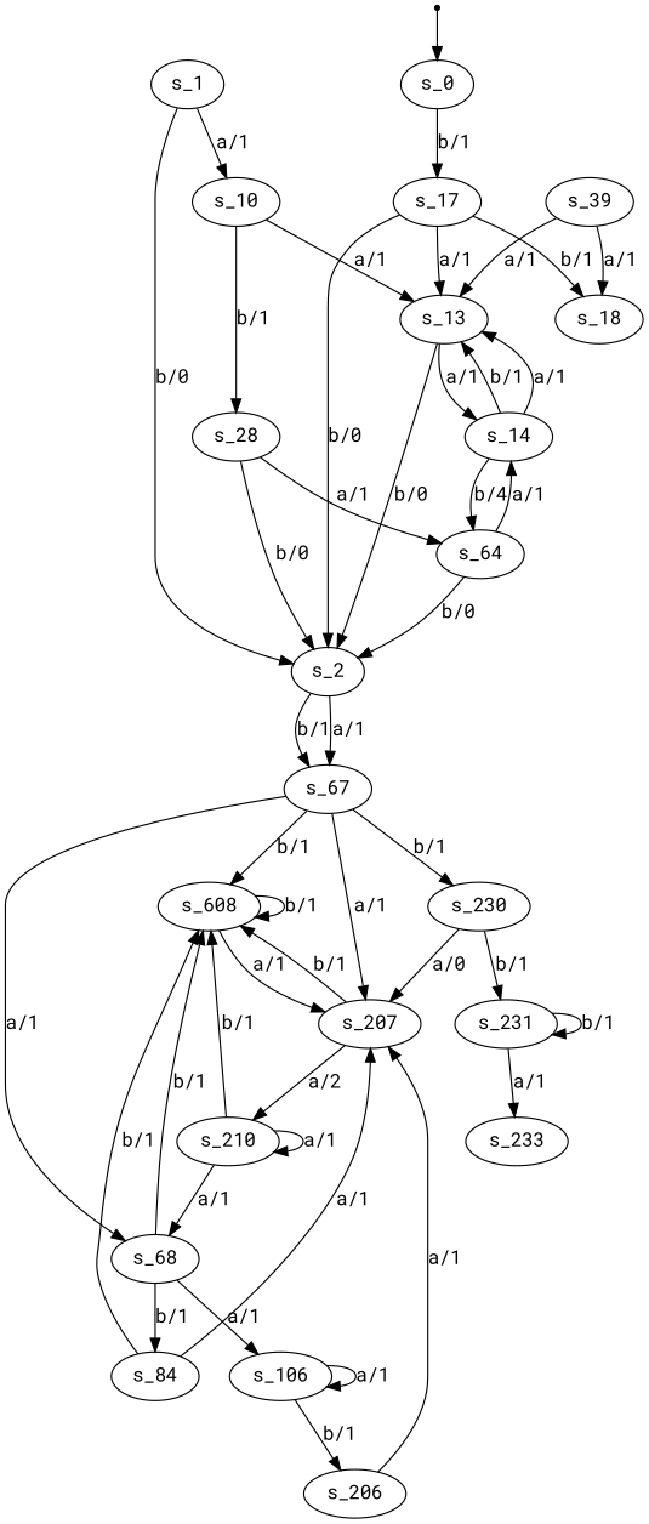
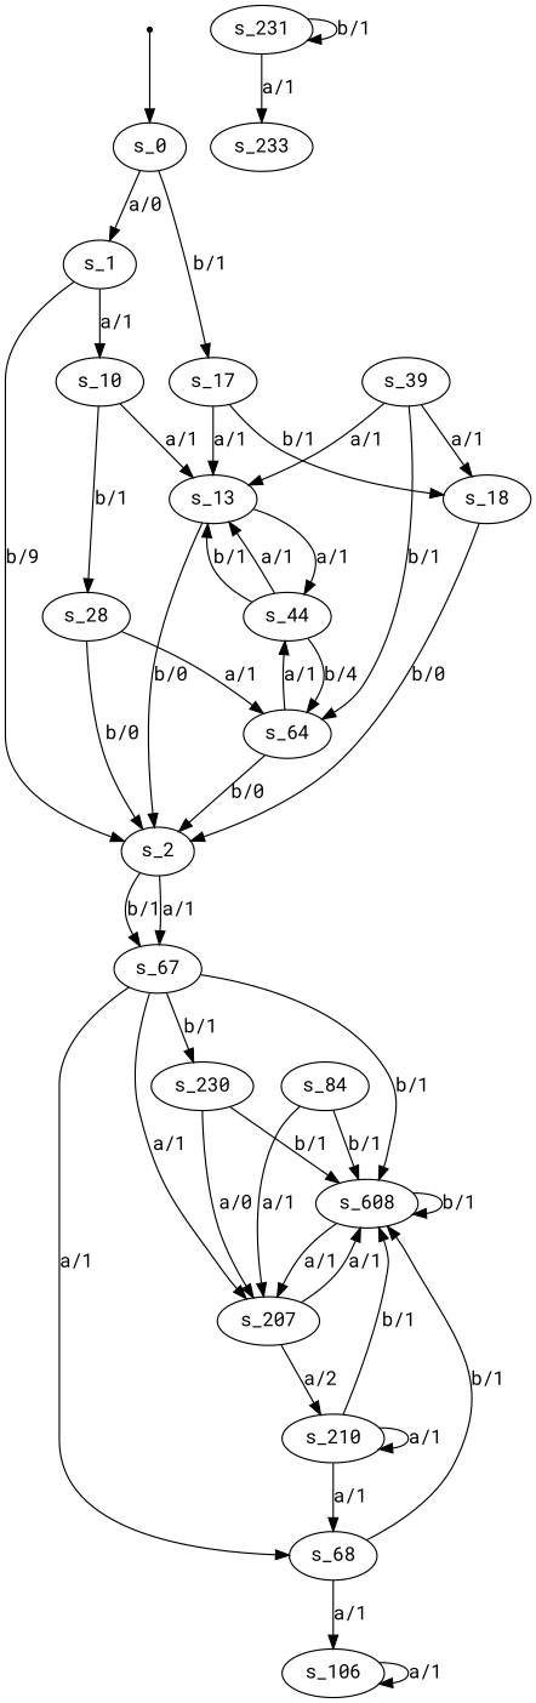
  digraph {
    fontname="Roboto Mono"
    node [fontname="Roboto Mono"]
    edge [fontname="Roboto Mono"]
    s_0 [root=true]
    s_1
    s_17
    s_2
    n5 [label=s_10]
    s_13
    s_18
    s_67
    s_28
    n10 [label=s_608]
    s_207
    s_68
    s_230
    s_210
    n15 [label=s_106]
    s_84
    s_231
-   s_206
-   s_14
+   s_14 [label=s_44]
    s_64
    s_233
    s_39
    qi [shape=point]
+   s_0 -> s_1 [label="a/0"]
    s_0 -> s_17 [label="b/1"]
-   s_1 -> s_2 [label="b/0"]
+   s_1 -> s_2 [label="b/9"]
    s_1 -> n5 [label="a/1"]
    s_17 -> s_13 [label="a/1"]
    s_17 -> s_18 [label="b/1"]
    s_2 -> s_67 [label="b/1"]
    s_2 -> s_67 [label="a/1"]
    n5 -> s_13 [label="a/1"]
    n5 -> s_28 [label="b/1"]
    s_13 -> s_2 [label="b/0"]
    s_13 -> s_14 [label="a/1"]
-   s_17 -> s_2 [label="b/0"]
+   s_18 -> s_2 [label="b/0"]
    s_67 -> n10 [label="b/1"]
    s_67 -> s_207 [label="a/1"]
    s_67 -> s_68 [label="a/1"]
    s_67 -> s_230 [label="b/1"]
    s_28 -> s_2 [label="b/0"]
    s_28 -> s_64 [label="a/1"]
    n10 -> n10 [label="b/1"]
    n10 -> s_207 [label="a/1"]
-   s_207 -> n10 [label="b/1"]
+   s_207 -> n10 [label="a/1"]
    s_207 -> s_210 [label="a/2"]
    s_68 -> n10 [label="b/1"]
    s_68 -> n15 [label="a/1"]
-   s_68 -> s_84 [label="b/1"]
    s_230 -> s_207 [label="a/0"]
-   s_230 -> s_231 [label="b/1"]
+   s_230 -> n10 [label="b/1"]
    s_210 -> n10 [label="b/1"]
    s_210 -> s_68 [label="a/1"]
    s_210 -> s_210 [label="a/1"]
    n15 -> n15 [label="a/1"]
-   n15 -> s_206 [label="b/1"]
    s_84 -> n10 [label="b/1"]
    s_84 -> s_207 [label="a/1"]
    s_231 -> s_231 [label="b/1"]
    s_231 -> s_233 [label="a/1"]
-   s_206 -> s_207 [label="a/1"]
    s_14 -> s_13 [label="b/1"]
    s_14 -> s_13 [label="a/1"]
    s_14 -> s_64 [label="b/4"]
    s_64 -> s_2 [label="b/0"]
    s_64 -> s_14 [label="a/1"]
    s_39 -> s_13 [label="a/1"]
    s_39 -> s_18 [label="a/1"]
+   s_39 -> s_64 [label="b/1"]
    qi -> s_0
  }
